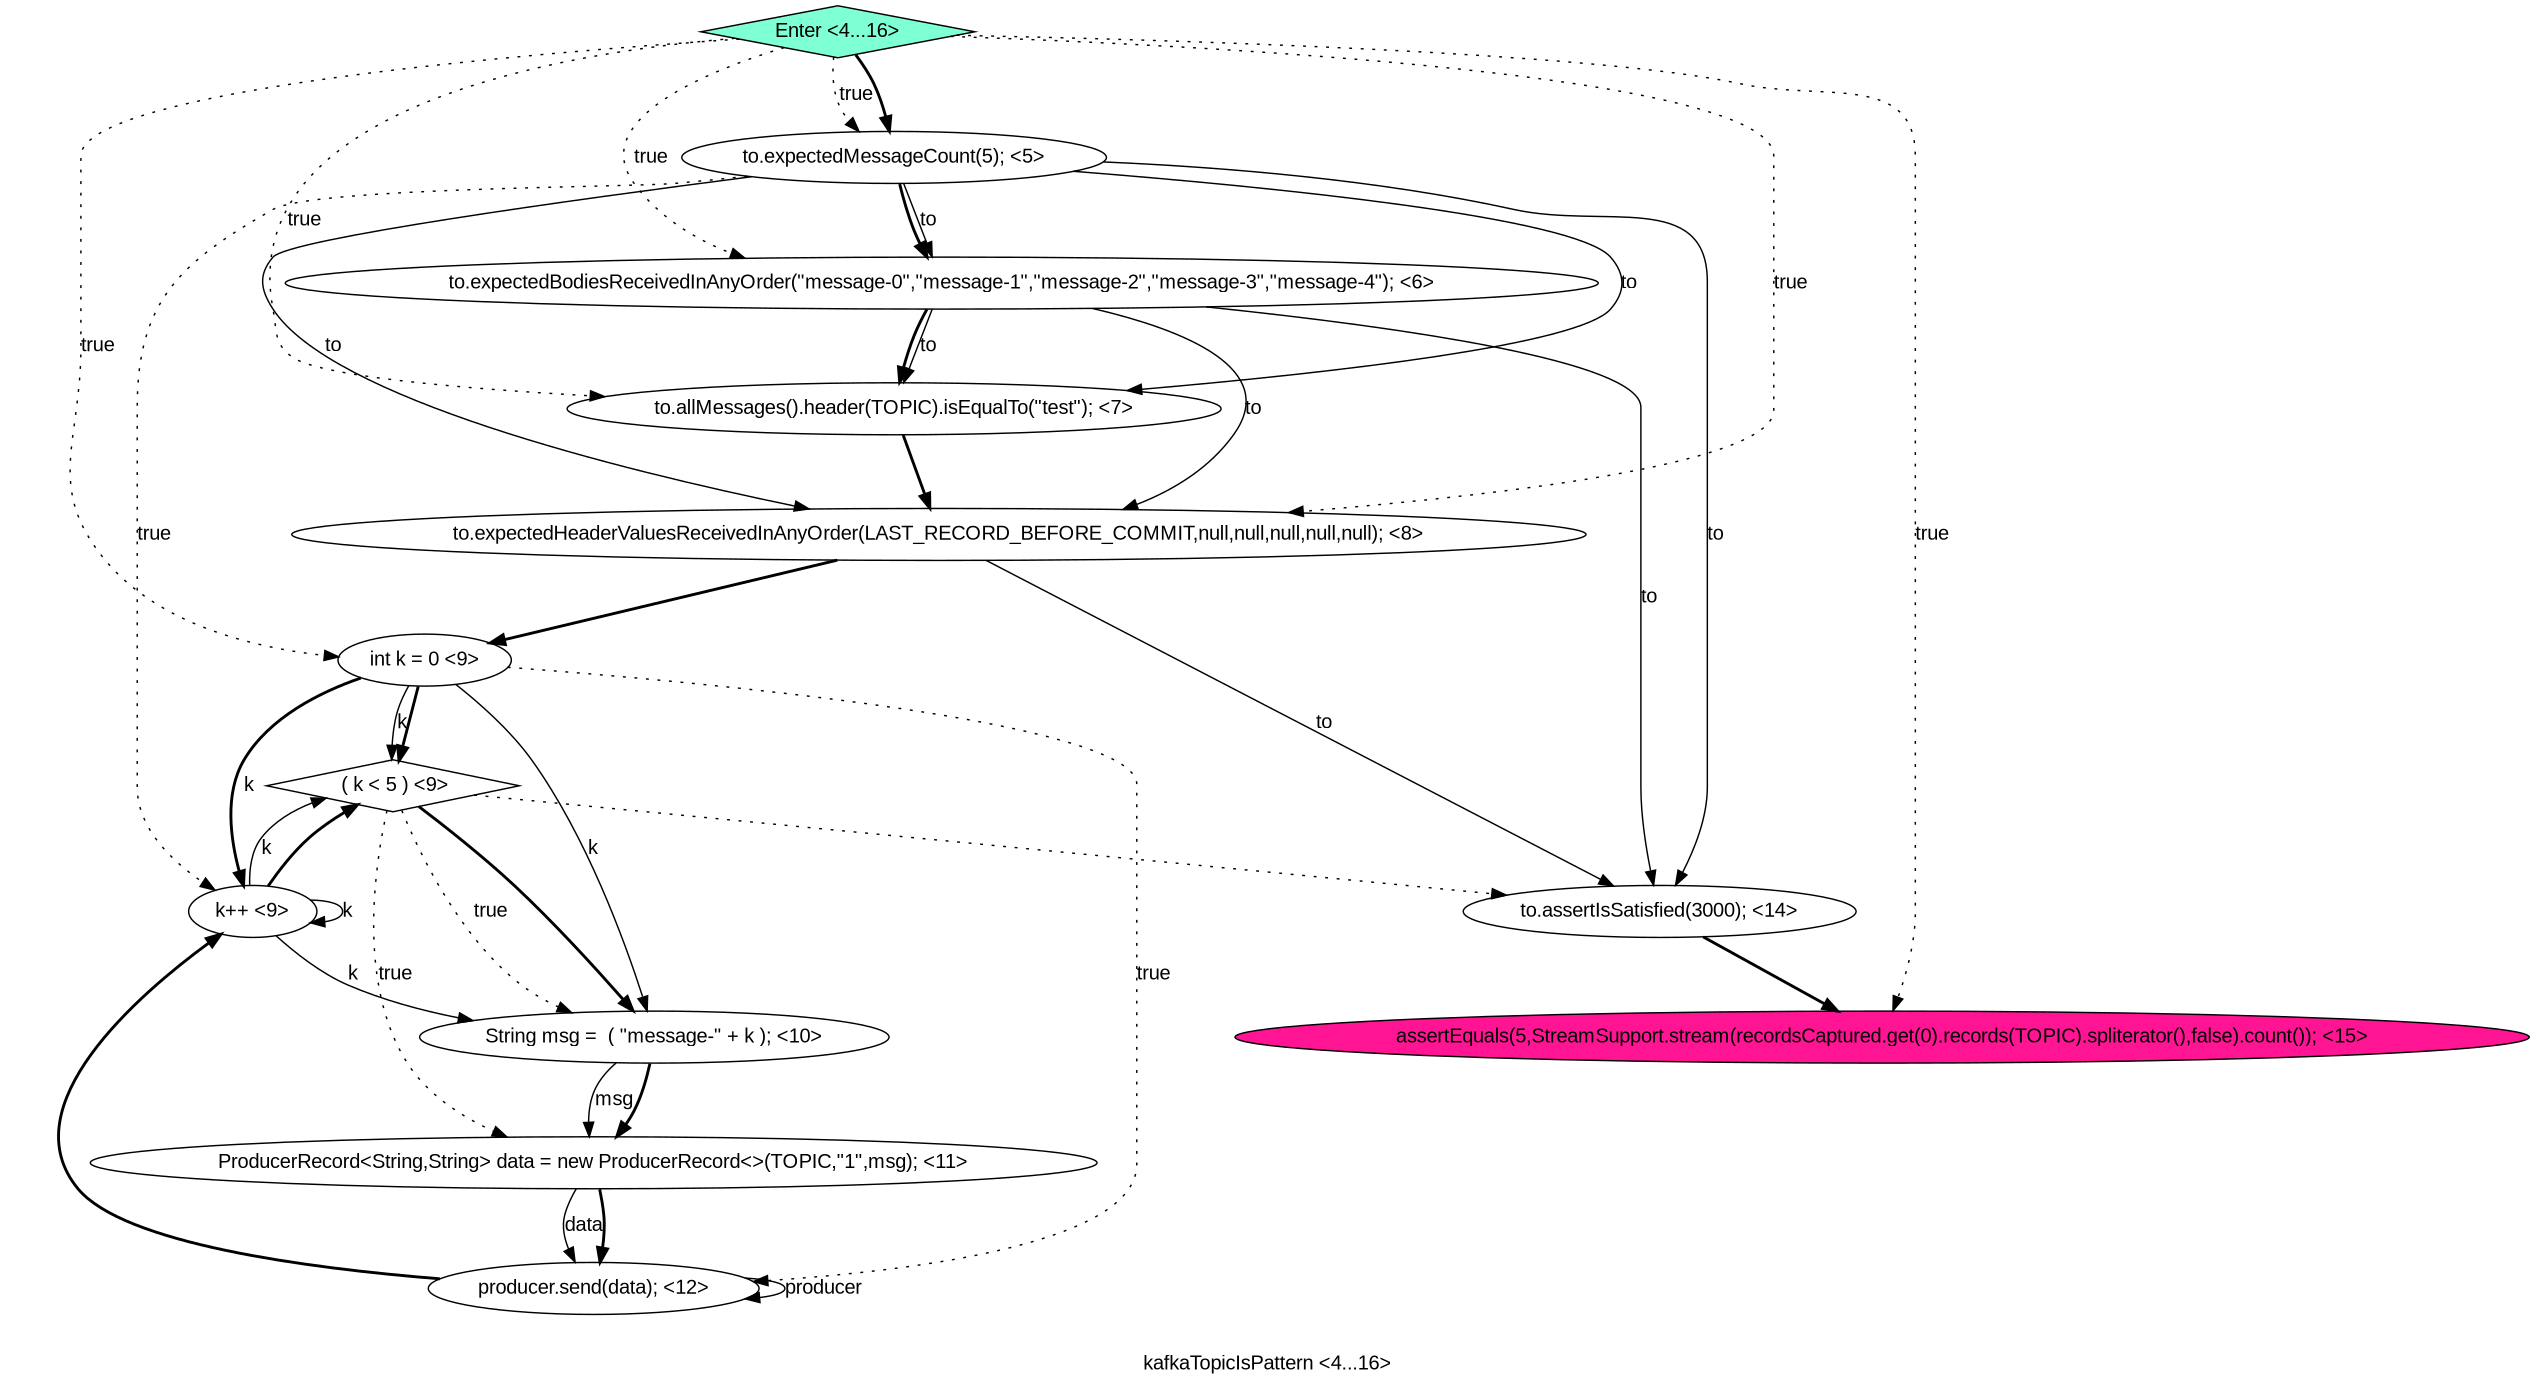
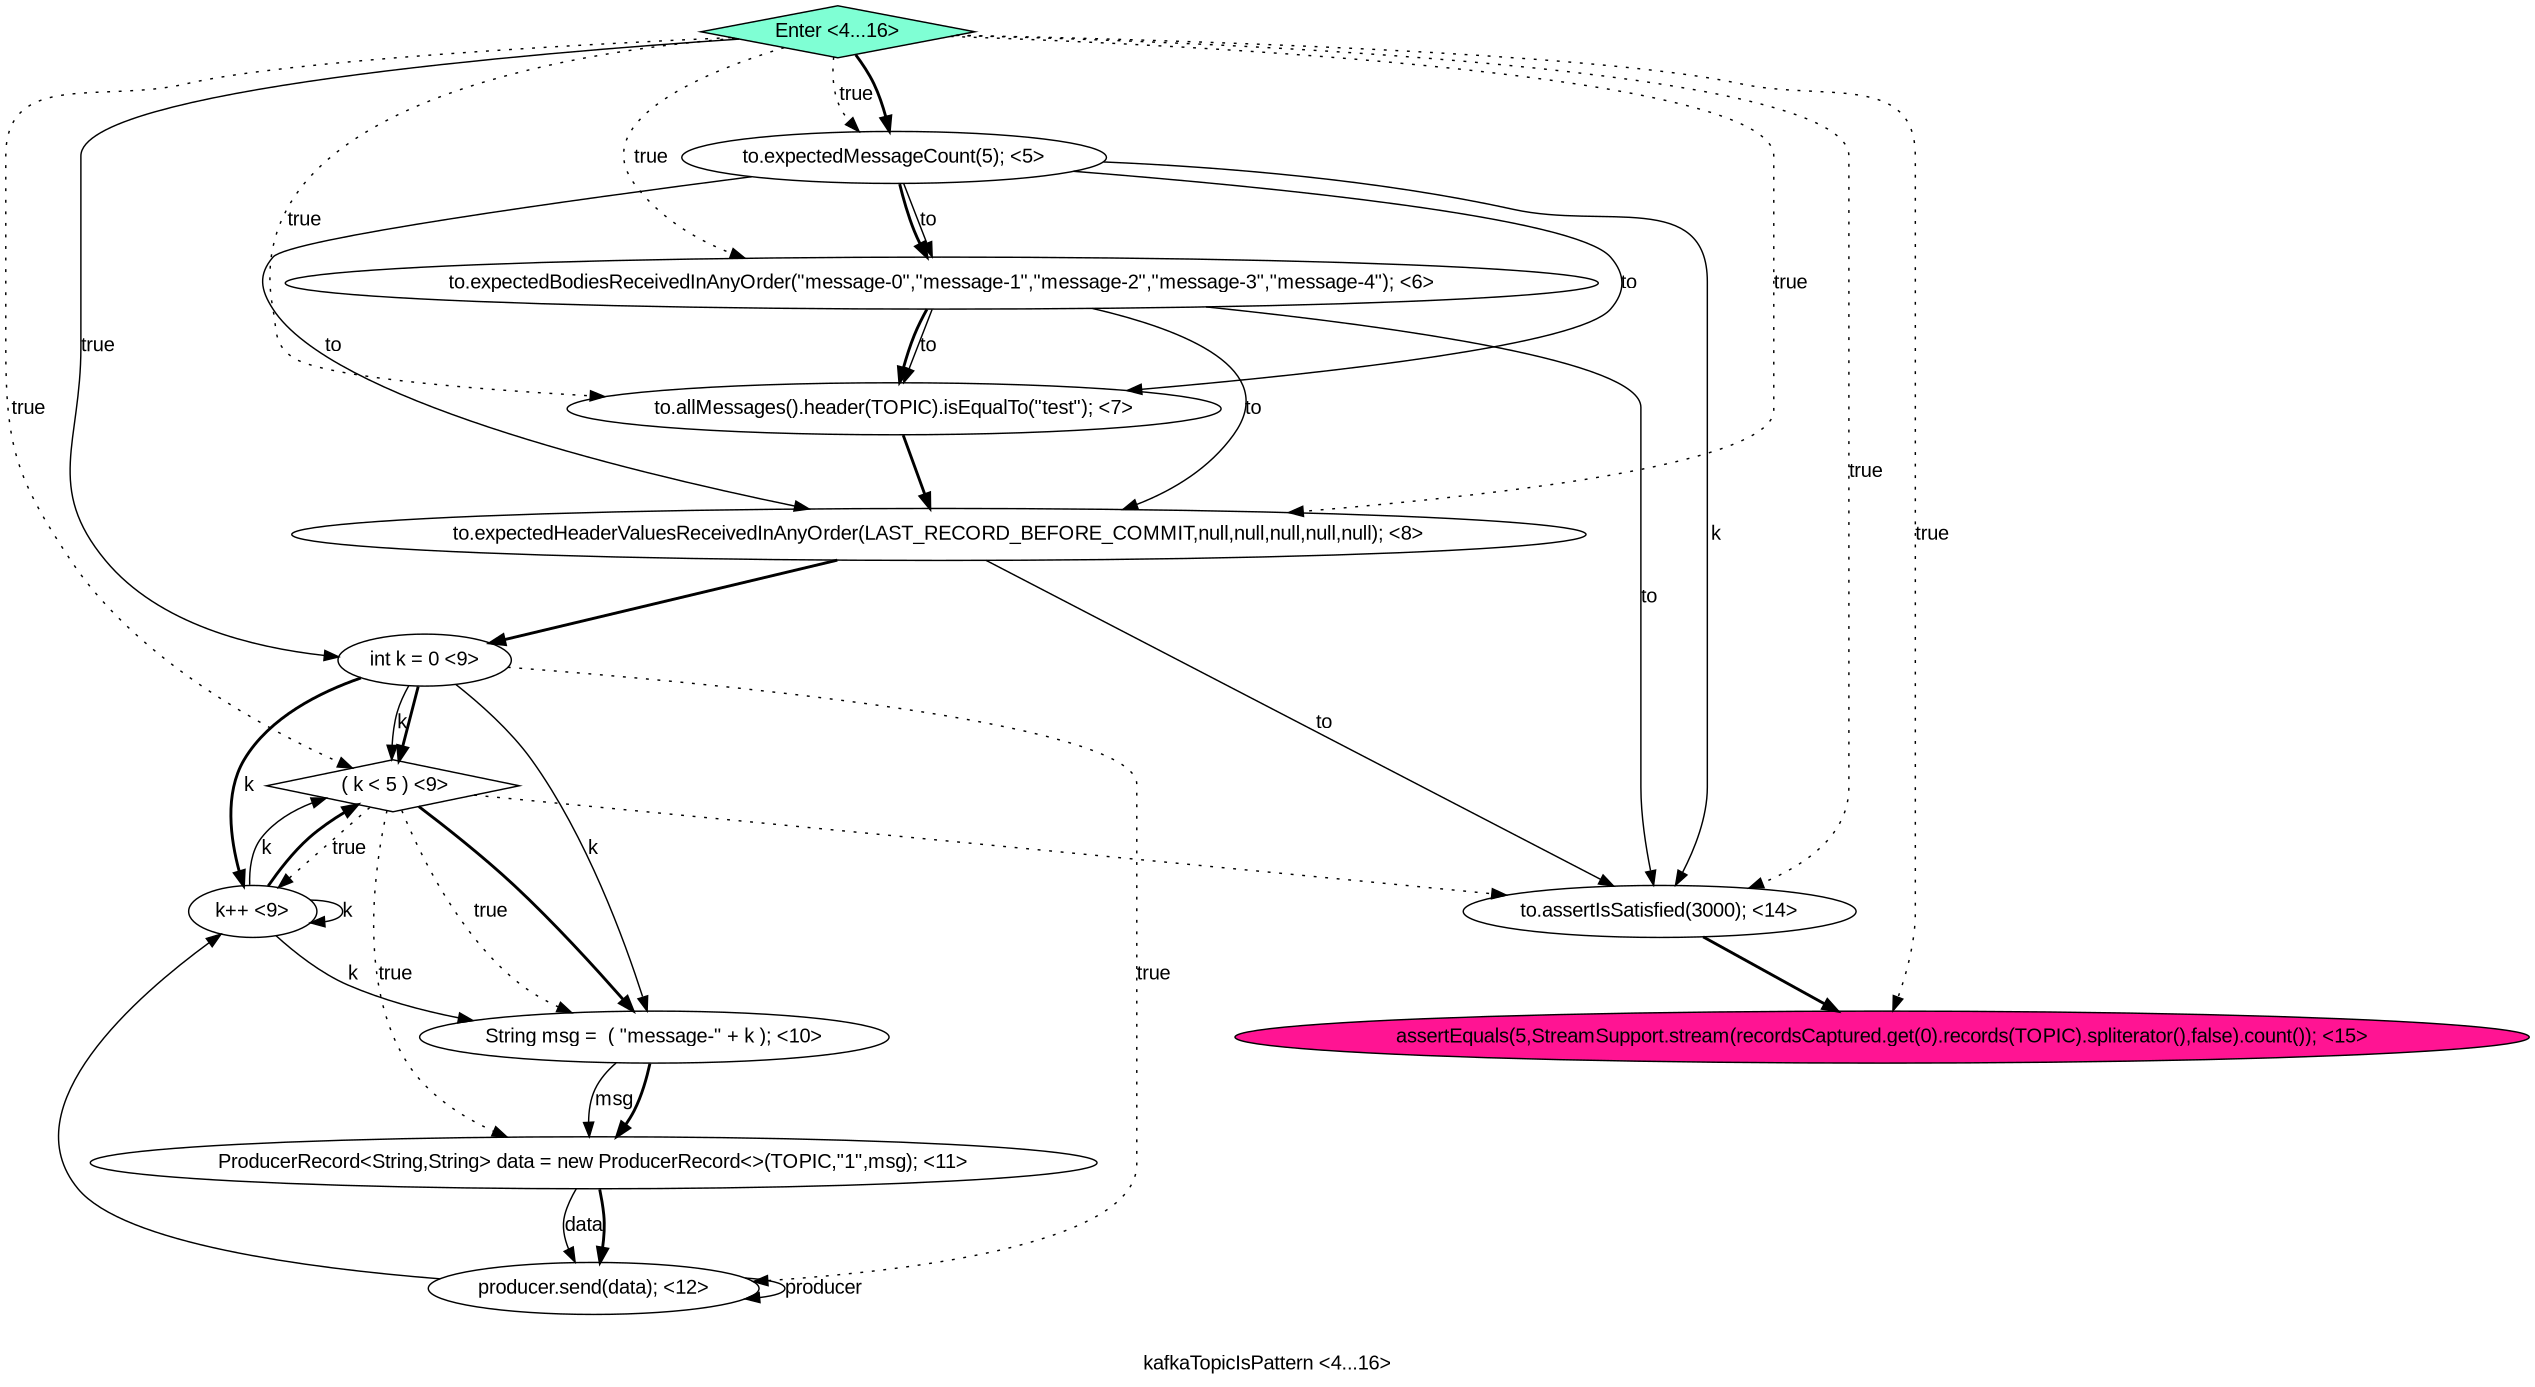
  digraph {
    fontname="Liberation Sans"
    label="kafkaTopicIsPattern <4...16>"
    node [fillcolor=white fontname="Liberation Sans" shape=ellipse style=filled]
    edge [fontname="Liberation Sans" style=solid]
    n1 [label="to.expectedHeaderValuesReceivedInAnyOrder(LAST_RECORD_BEFORE_COMMIT,null,null,null,null,null); <8>"]
    n2 [label="int k = 0 <9>"]
    n3 [label="to.assertIsSatisfied(3000); <14>"]
    n4 [label=" ( k < 5 ) <9>" shape=diamond]
    n5 [label="producer.send(data); <12>"]
    n6 [label="k++ <9>"]
    n7 [label="String msg =  ( \"message-\" + k ); <10>"]
    n8 [fillcolor=deeppink label="assertEquals(5,StreamSupport.stream(recordsCaptured.get(0).records(TOPIC).spliterator(),false).count()); <15>"]
    n9 [fillcolor=aquamarine label="Enter <4...16>" shape=diamond]
    n10 [label="to.expectedMessageCount(5); <5>"]
    n11 [label="to.expectedBodiesReceivedInAnyOrder(\"message-0\",\"message-1\",\"message-2\",\"message-3\",\"message-4\"); <6>"]
    n12 [label="to.allMessages().header(TOPIC).isEqualTo(\"test\"); <7>"]
    n13 [label="ProducerRecord<String,String> data = new ProducerRecord<>(TOPIC,\"1\",msg); <11>"]
    n1 -> n2 [style=bold]
    n1 -> n3 [label=to]
    n2 -> n4 [label=k]
    n2 -> n4 [style=bold]
    n2 -> n5 [label=true style=dotted]
    n2 -> n6 [label=k style=bold]
    n2 -> n7 [label=k]
    n3 -> n8 [style=bold]
    n4 -> n3 [style=dotted]
-   n10 -> n6 [label=true style=dotted]
+   n4 -> n6 [label=true style=dotted]
    n4 -> n7 [label=true style=dotted]
    n4 -> n7 [style=bold]
    n4 -> n13 [label=true style=dotted]
    n5 -> n5 [label=producer]
-   n5 -> n6 [style=bold]
+   n5 -> n6
    n6 -> n4 [label=k]
    n6 -> n4 [style=bold]
    n6 -> n6 [label=k]
    n6 -> n7 [label=k]
    n7 -> n13 [label=msg]
    n7 -> n13 [style=bold]
    n9 -> n1 [label=true style=dotted]
-   n9 -> n2 [label=true style=dotted]
+   n9 -> n2 [label=true]
+   n9 -> n3 [label=true style=dotted]
+   n9 -> n4 [label=true style=dotted]
    n9 -> n8 [label=true style=dotted]
    n9 -> n10 [label=true style=dotted]
    n9 -> n10 [style=bold]
    n9 -> n11 [label=true style=dotted]
    n9 -> n12 [label=true style=dotted]
    n10 -> n1 [label=to]
-   n10 -> n3 [label=to]
+   n10 -> n3 [label=k]
    n10 -> n11 [label=to]
    n10 -> n11 [style=bold]
    n10 -> n12 [label=to]
    n11 -> n1 [label=to]
    n11 -> n3 [label=to]
    n11 -> n12 [label=to]
    n11 -> n12 [style=bold]
    n12 -> n1 [style=bold]
    n13 -> n5 [label=data]
    n13 -> n5 [style=bold]
  }
